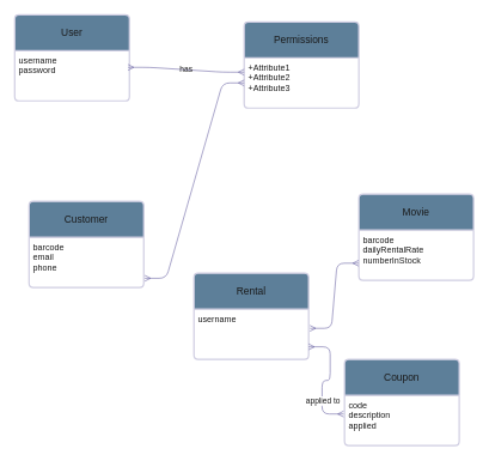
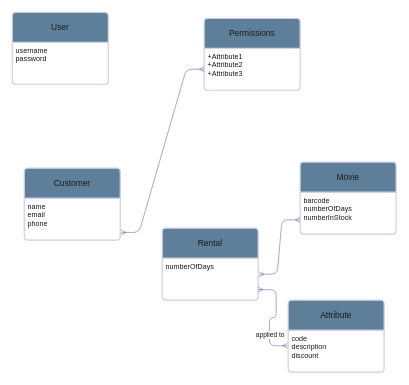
  <mxCell id="0" />
  <mxCell id="1" parent="0" />
  <mxCell id="2" value="User" style="swimlane;childLayout=stackLayout;horizontal=1;startSize=50;horizontalStack=0;rounded=1;fontSize=14;fontStyle=0;strokeWidth=2;resizeParent=0;resizeLast=1;shadow=0;dashed=0;align=center;arcSize=4;whiteSpace=wrap;html=1;labelBackgroundColor=none;fillColor=#5D7F99;strokeColor=#D0CEE2;fontColor=#1A1A1A;" vertex="1" parent="1"><mxGeometry x="20" y="20" width="160" height="120" as="geometry" /></mxCell>
  <mxCell id="3" value="username&lt;div&gt;password&lt;/div&gt;" style="align=left;strokeColor=none;fillColor=none;spacingLeft=4;fontSize=12;verticalAlign=top;resizable=0;rotatable=0;part=1;html=1;labelBackgroundColor=none;fontColor=#1A1A1A;" vertex="1" parent="2"><mxGeometry y="50" width="160" height="70" as="geometry" /></mxCell>
  <mxCell id="4" value="Permissions" style="swimlane;childLayout=stackLayout;horizontal=1;startSize=50;horizontalStack=0;rounded=1;fontSize=14;fontStyle=0;strokeWidth=2;resizeParent=0;resizeLast=1;shadow=0;dashed=0;align=center;arcSize=4;whiteSpace=wrap;html=1;fillColor=#5D7F99;strokeColor=#D0CEE2;labelBackgroundColor=none;fontColor=#1A1A1A;" vertex="1" parent="1"><mxGeometry x="340" y="30" width="160" height="120" as="geometry" /></mxCell>
  <mxCell id="5" value="+Attribute1&#10;+Attribute2&#10;+Attribute3" style="align=left;strokeColor=none;fillColor=none;spacingLeft=4;fontSize=12;verticalAlign=top;resizable=0;rotatable=0;part=1;html=1;labelBackgroundColor=none;fontColor=#1A1A1A;" vertex="1" parent="4"><mxGeometry y="50" width="160" height="70" as="geometry" /></mxCell>
  <mxCell id="6" value="Movie" style="swimlane;childLayout=stackLayout;horizontal=1;startSize=50;horizontalStack=0;rounded=1;fontSize=14;fontStyle=0;strokeWidth=2;resizeParent=0;resizeLast=1;shadow=0;dashed=0;align=center;arcSize=4;whiteSpace=wrap;html=1;labelBackgroundColor=none;fillColor=#5D7F99;strokeColor=#D0CEE2;fontColor=#1A1A1A;" vertex="1" parent="1"><mxGeometry x="500" y="270" width="160" height="120" as="geometry" /></mxCell>
- <mxCell id="7" value="&lt;div&gt;barcode&lt;/div&gt;&lt;div&gt;dailyRentalRate&lt;/div&gt;&lt;div&gt;numberInStock&lt;/div&gt;" style="align=left;strokeColor=none;fillColor=none;spacingLeft=4;fontSize=12;verticalAlign=top;resizable=0;rotatable=0;part=1;html=1;labelBackgroundColor=none;fontColor=#1A1A1A;" vertex="1" parent="6"><mxGeometry y="50" width="160" height="70" as="geometry" /></mxCell>
+ <mxCell id="7" value="&lt;div&gt;barcode&lt;/div&gt;&lt;div&gt;numberOfDays&lt;/div&gt;&lt;div&gt;numberInStock&lt;/div&gt;" style="align=left;strokeColor=none;fillColor=none;spacingLeft=4;fontSize=12;verticalAlign=top;resizable=0;rotatable=0;part=1;html=1;labelBackgroundColor=none;fontColor=#1A1A1A;" vertex="1" parent="6"><mxGeometry y="50" width="160" height="70" as="geometry" /></mxCell>
  <mxCell id="8" value="Customer" style="swimlane;childLayout=stackLayout;horizontal=1;startSize=50;horizontalStack=0;rounded=1;fontSize=14;fontStyle=0;strokeWidth=2;resizeParent=0;resizeLast=1;shadow=0;dashed=0;align=center;arcSize=4;whiteSpace=wrap;html=1;labelBackgroundColor=none;fillColor=#5D7F99;strokeColor=#D0CEE2;fontColor=#1A1A1A;" vertex="1" parent="1"><mxGeometry x="40" y="280" width="160" height="120" as="geometry" /></mxCell>
- <mxCell id="9" value="barcode&lt;div&gt;email&lt;/div&gt;&lt;div&gt;phone&lt;/div&gt;" style="align=left;strokeColor=none;fillColor=none;spacingLeft=4;fontSize=12;verticalAlign=top;resizable=0;rotatable=0;part=1;html=1;labelBackgroundColor=none;fontColor=#1A1A1A;" vertex="1" parent="8"><mxGeometry y="50" width="160" height="70" as="geometry" /></mxCell>
- <mxCell id="10" value="" style="edgeStyle=entityRelationEdgeStyle;fontSize=12;html=1;endArrow=ERmany;startArrow=ERmany;rounded=1;exitX=0.988;exitY=0.333;exitDx=0;exitDy=0;exitPerimeter=0;entryX=0;entryY=0.286;entryDx=0;entryDy=0;entryPerimeter=0;labelBackgroundColor=none;strokeColor=#736CA8;fontColor=default;curved=0;" edge="1" parent="1" source="3" target="5"><mxGeometry width="100" height="100" relative="1" as="geometry"><mxPoint x="230" y="190" as="sourcePoint" /><mxPoint x="330" y="90" as="targetPoint" /></mxGeometry></mxCell>
- <mxCell id="11" value="has" style="edgeLabel;html=1;align=center;verticalAlign=middle;resizable=0;points=[];labelBackgroundColor=none;fontColor=#1A1A1A;" vertex="1" connectable="0" parent="10"><mxGeometry x="-0.014" y="1" relative="1" as="geometry"><mxPoint as="offset" /></mxGeometry></mxCell>
+ <mxCell id="9" value="name&lt;div&gt;email&lt;/div&gt;&lt;div&gt;phone&lt;/div&gt;" style="align=left;strokeColor=none;fillColor=none;spacingLeft=4;fontSize=12;verticalAlign=top;resizable=0;rotatable=0;part=1;html=1;labelBackgroundColor=none;fontColor=#1A1A1A;" vertex="1" parent="8"><mxGeometry y="50" width="160" height="70" as="geometry" /></mxCell>
  <mxCell id="12" value="Rental" style="swimlane;childLayout=stackLayout;horizontal=1;startSize=50;horizontalStack=0;rounded=1;fontSize=14;fontStyle=0;strokeWidth=2;resizeParent=0;resizeLast=1;shadow=0;dashed=0;align=center;arcSize=4;whiteSpace=wrap;html=1;strokeColor=#D0CEE2;fontColor=#1A1A1A;fillColor=#5D7F99;" vertex="1" parent="1"><mxGeometry x="270" y="380" width="160" height="120" as="geometry" /></mxCell>
- <mxCell id="13" value="username" style="align=left;strokeColor=none;fillColor=none;spacingLeft=4;fontSize=12;verticalAlign=top;resizable=0;rotatable=0;part=1;html=1;fontColor=#1A1A1A;" vertex="1" parent="12"><mxGeometry y="50" width="160" height="70" as="geometry" /></mxCell>
+ <mxCell id="13" value="numberOfDays" style="align=left;strokeColor=none;fillColor=none;spacingLeft=4;fontSize=12;verticalAlign=top;resizable=0;rotatable=0;part=1;html=1;fontColor=#1A1A1A;" vertex="1" parent="12"><mxGeometry y="50" width="160" height="70" as="geometry" /></mxCell>
  <mxCell id="14" value="" style="edgeStyle=entityRelationEdgeStyle;fontSize=12;html=1;endArrow=ERmany;startArrow=ERmany;rounded=1;strokeColor=#736CA8;fontColor=#1A1A1A;exitX=1.009;exitY=0.815;exitDx=0;exitDy=0;exitPerimeter=0;curved=0;" edge="1" parent="1" source="9" target="5"><mxGeometry width="100" height="100" relative="1" as="geometry"><mxPoint x="211" y="367" as="sourcePoint" /><mxPoint x="398" y="411" as="targetPoint" /></mxGeometry></mxCell>
  <mxCell id="15" value="" style="edgeStyle=entityRelationEdgeStyle;fontSize=12;html=1;endArrow=ERmany;startArrow=ERmany;rounded=1;strokeColor=#736CA8;fontColor=#1A1A1A;exitX=-0.002;exitY=0.658;exitDx=0;exitDy=0;entryX=1.011;entryY=0.382;entryDx=0;entryDy=0;entryPerimeter=0;exitPerimeter=0;curved=0;" edge="1" parent="1" source="7" target="13"><mxGeometry width="100" height="100" relative="1" as="geometry"><mxPoint x="211" y="397" as="sourcePoint" /><mxPoint x="238" y="593" as="targetPoint" /></mxGeometry></mxCell>
- <mxCell id="16" value="Coupon" style="swimlane;childLayout=stackLayout;horizontal=1;startSize=50;horizontalStack=0;rounded=1;fontSize=14;fontStyle=0;strokeWidth=2;resizeParent=0;resizeLast=1;shadow=0;dashed=0;align=center;arcSize=4;whiteSpace=wrap;html=1;strokeColor=#D0CEE2;fontColor=#1A1A1A;fillColor=#5D7F99;" vertex="1" parent="1"><mxGeometry x="480" y="500" width="160" height="120" as="geometry" /></mxCell>
- <mxCell id="17" value="code&lt;div&gt;description&lt;/div&gt;&lt;div&gt;applied&lt;/div&gt;" style="align=left;strokeColor=none;fillColor=none;spacingLeft=4;fontSize=12;verticalAlign=top;resizable=0;rotatable=0;part=1;html=1;fontColor=#1A1A1A;" vertex="1" parent="16"><mxGeometry y="50" width="160" height="70" as="geometry" /></mxCell>
+ <mxCell id="16" value="Attribute" style="swimlane;childLayout=stackLayout;horizontal=1;startSize=50;horizontalStack=0;rounded=1;fontSize=14;fontStyle=0;strokeWidth=2;resizeParent=0;resizeLast=1;shadow=0;dashed=0;align=center;arcSize=4;whiteSpace=wrap;html=1;strokeColor=#D0CEE2;fontColor=#1A1A1A;fillColor=#5D7F99;" vertex="1" parent="1"><mxGeometry x="480" y="500" width="160" height="120" as="geometry" /></mxCell>
+ <mxCell id="17" value="code&lt;div&gt;description&lt;/div&gt;&lt;div&gt;discount&lt;/div&gt;" style="align=left;strokeColor=none;fillColor=none;spacingLeft=4;fontSize=12;verticalAlign=top;resizable=0;rotatable=0;part=1;html=1;fontColor=#1A1A1A;" vertex="1" parent="16"><mxGeometry y="50" width="160" height="70" as="geometry" /></mxCell>
  <mxCell id="18" value="" style="edgeStyle=entityRelationEdgeStyle;fontSize=12;html=1;endArrow=ERmany;startArrow=ERmany;rounded=1;strokeColor=#736CA8;fontColor=#1A1A1A;entryX=1;entryY=0.75;entryDx=0;entryDy=0;exitX=-0.008;exitY=0.372;exitDx=0;exitDy=0;curved=0;exitPerimeter=0;" edge="1" parent="1" source="17" target="13"><mxGeometry width="100" height="100" relative="1" as="geometry"><mxPoint x="140" y="370" as="sourcePoint" /><mxPoint x="240" y="270" as="targetPoint" /></mxGeometry></mxCell>
  <mxCell id="19" value="applied to" style="edgeLabel;html=1;align=center;verticalAlign=middle;resizable=0;points=[];strokeColor=#D0CEE2;fontColor=#1A1A1A;fillColor=#5D7F99;" vertex="1" connectable="0" parent="18"><mxGeometry x="-0.405" y="-1" relative="1" as="geometry"><mxPoint as="offset" /></mxGeometry></mxCell>
